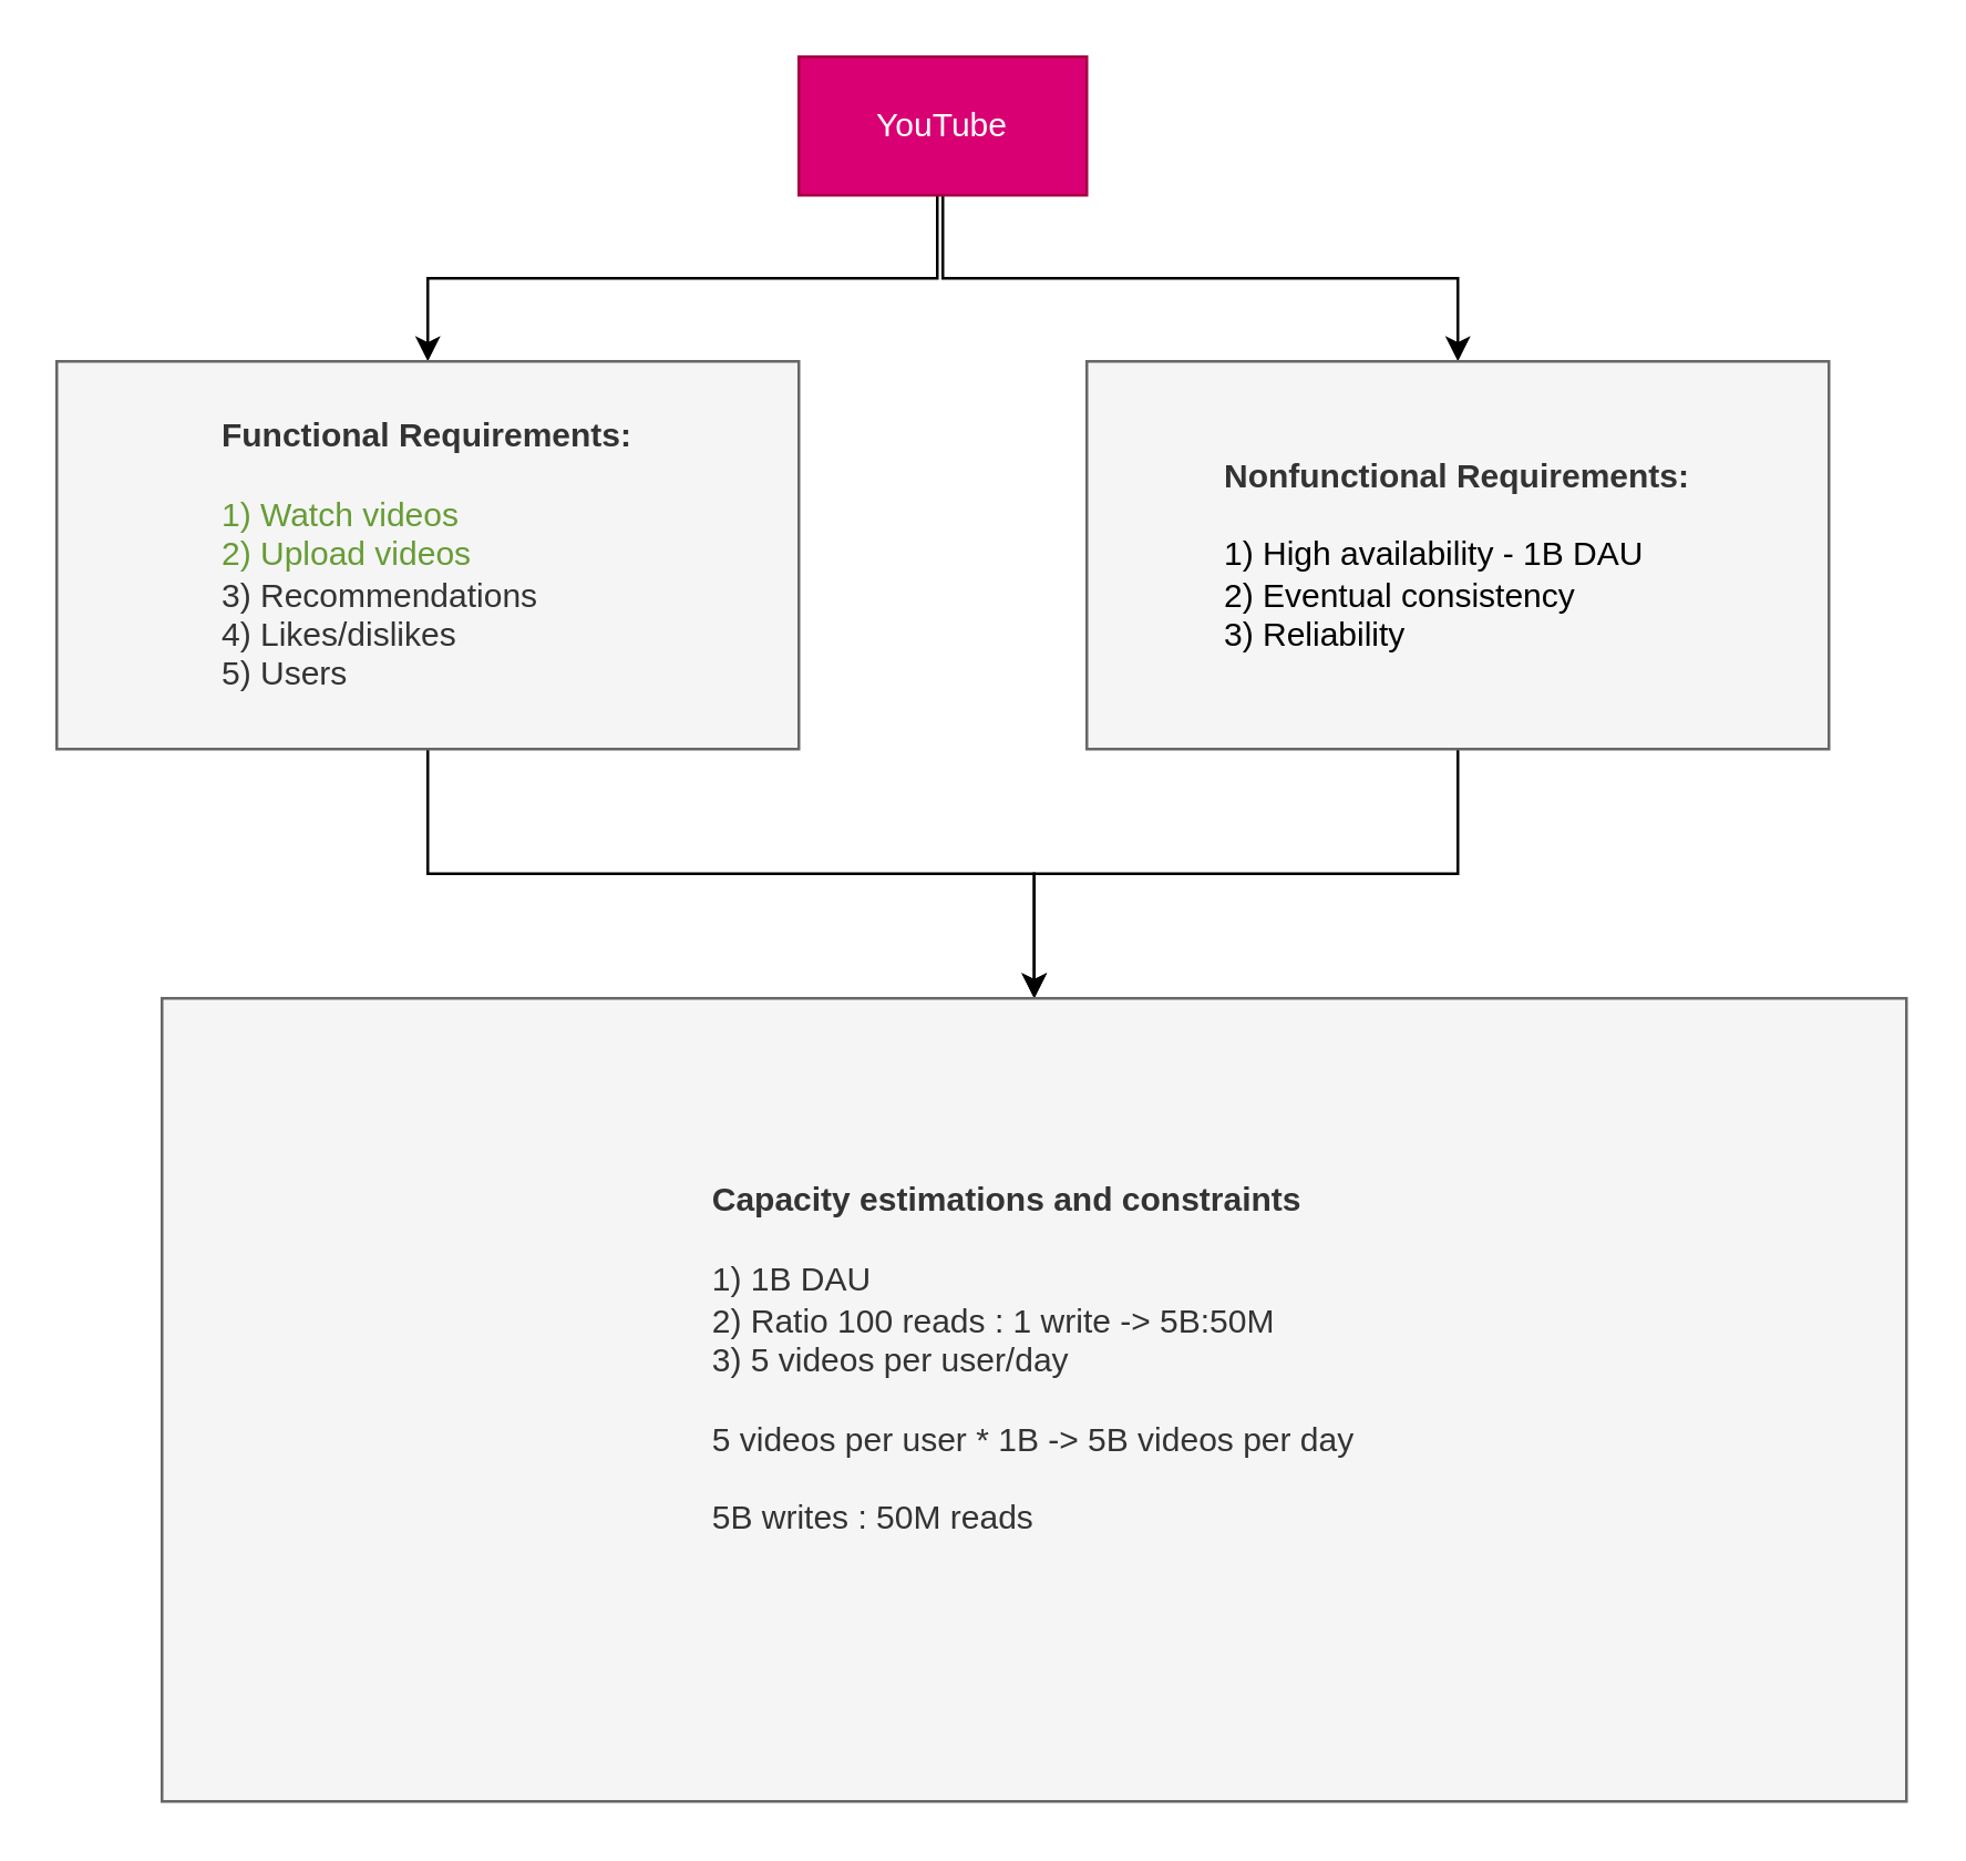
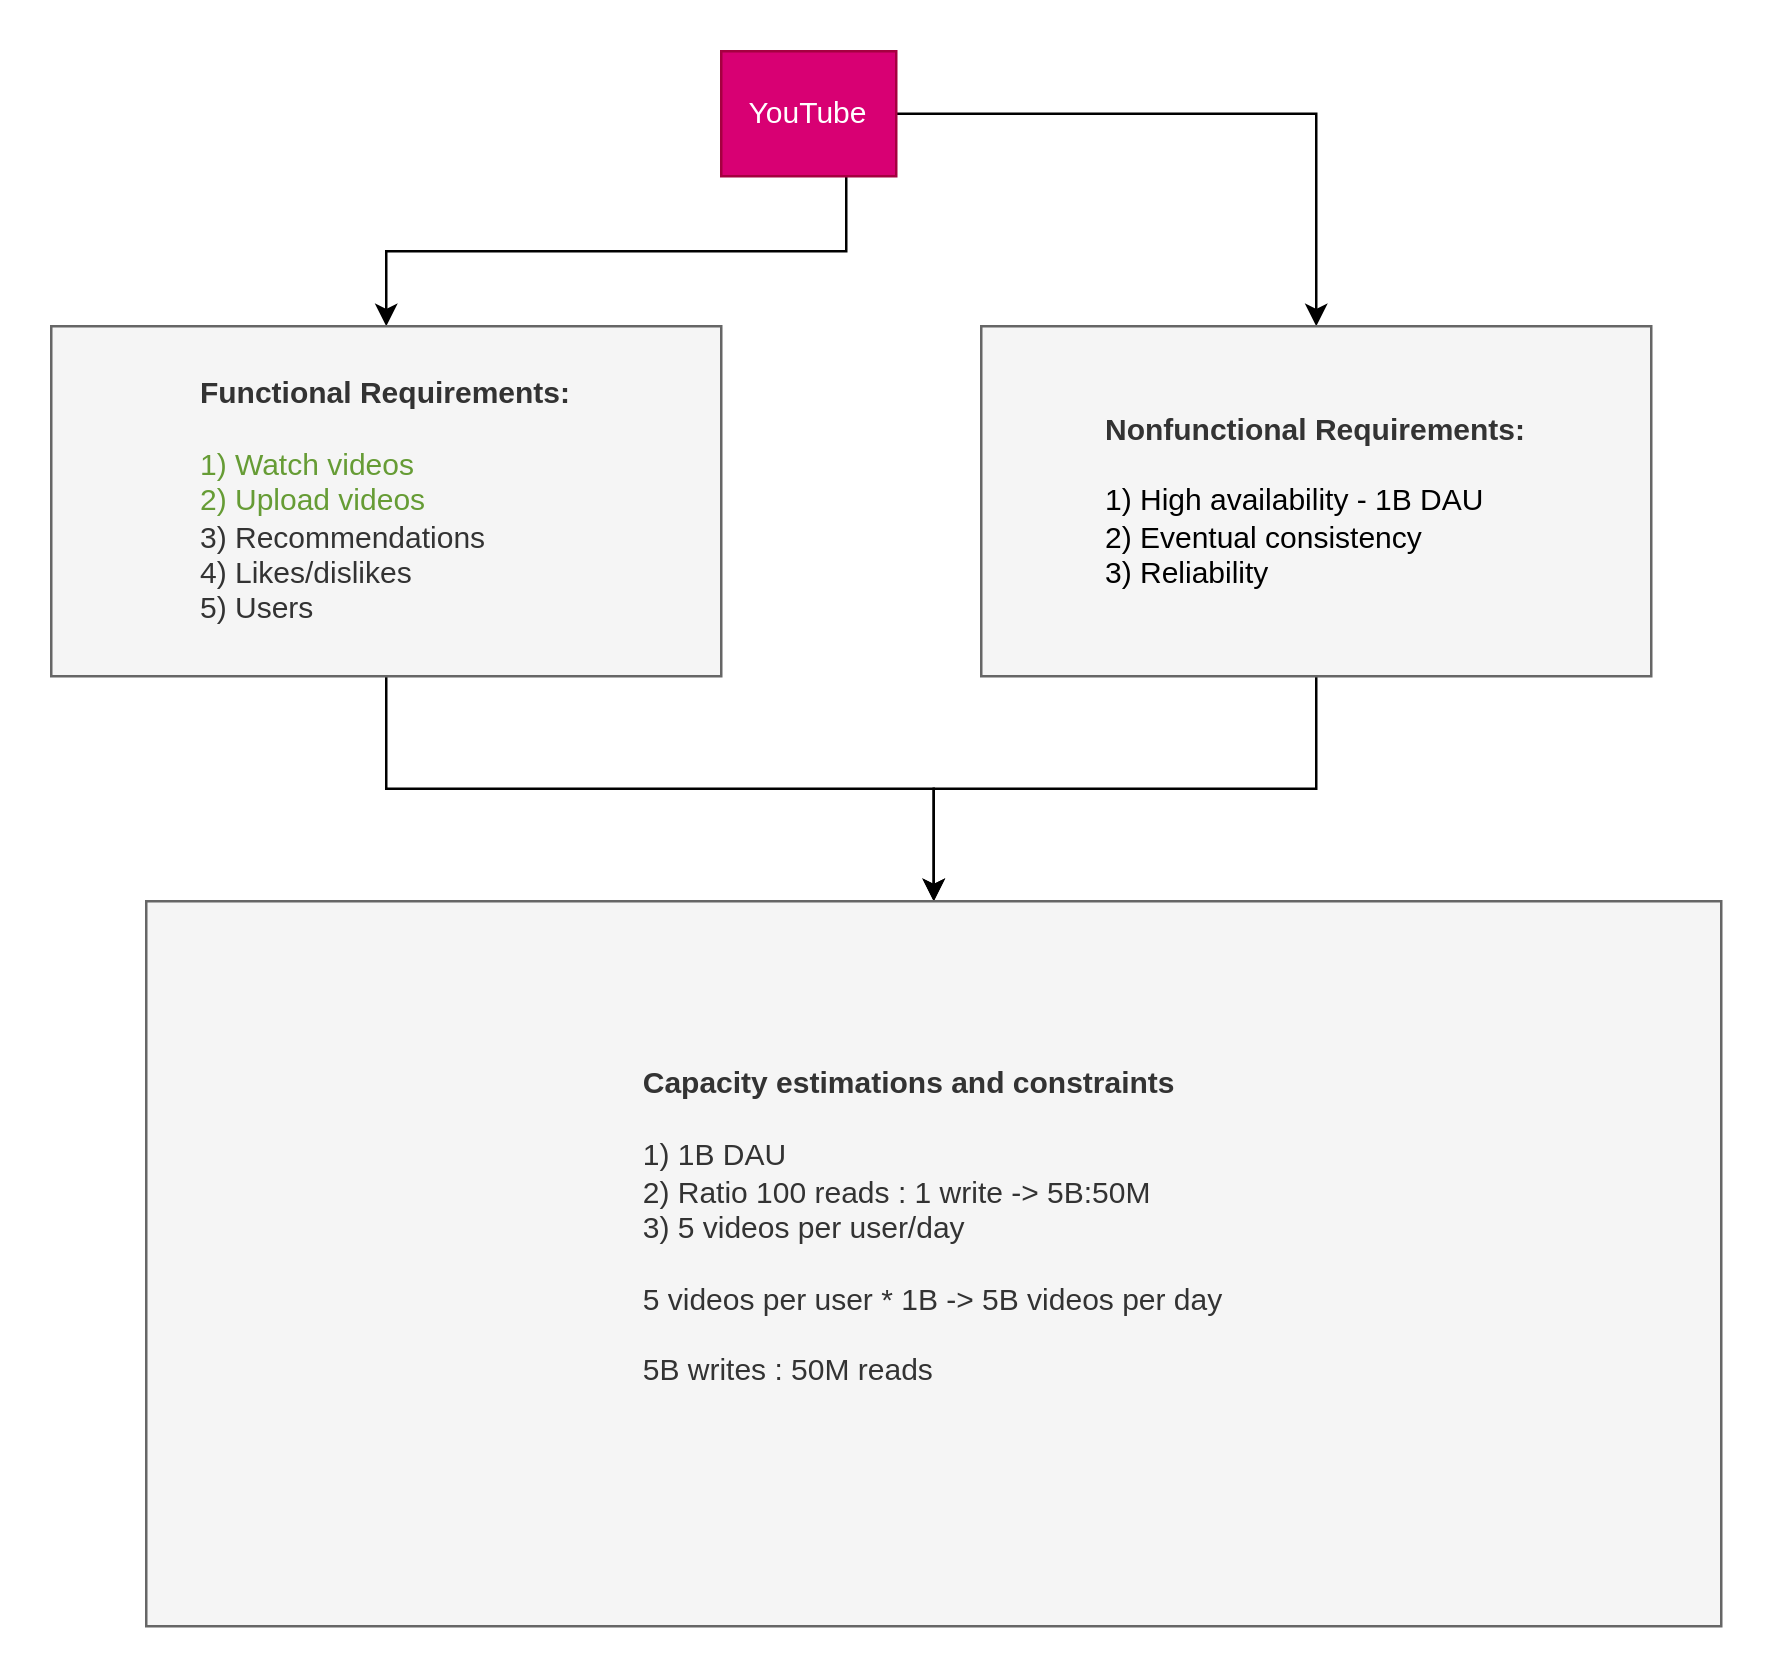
  <mxCell id="0" />
  <mxCell id="1" parent="0" />
  <mxCell id="2" style="edgeStyle=orthogonalEdgeStyle;rounded=0;orthogonalLoop=1;jettySize=auto;html=1;fontColor=#000000;" edge="1" parent="1" source="4" target="6"><mxGeometry relative="1" as="geometry"><Array as="points"><mxPoint x="338" y="100" /><mxPoint x="154" y="100" /></Array></mxGeometry></mxCell>
  <mxCell id="3" style="edgeStyle=orthogonalEdgeStyle;rounded=0;orthogonalLoop=1;jettySize=auto;html=1;fontColor=#000000;" edge="1" parent="1" source="4" target="8"><mxGeometry relative="1" as="geometry" /></mxCell>
- <mxCell id="4" value="YouTube" style="text;html=1;strokeColor=#A50040;fillColor=#d80073;align=center;verticalAlign=middle;whiteSpace=wrap;rounded=0;fontColor=#ffffff;" vertex="1" parent="1"><mxGeometry x="288" y="20" width="104" height="50" as="geometry" /></mxCell>
+ <mxCell id="4" value="YouTube" style="text;html=1;strokeColor=#A50040;fillColor=#d80073;align=center;verticalAlign=middle;whiteSpace=wrap;rounded=0;fontColor=#ffffff;" vertex="1" parent="1"><mxGeometry x="288" y="20" width="70" height="50" as="geometry" /></mxCell>
  <mxCell id="5" style="edgeStyle=orthogonalEdgeStyle;rounded=0;orthogonalLoop=1;jettySize=auto;html=1;fontColor=#000000;" edge="1" parent="1" source="6" target="9"><mxGeometry relative="1" as="geometry" /></mxCell>
  <mxCell id="6" value="&lt;div style=&quot;text-align: left;&quot;&gt;&lt;b&gt;Functional Requirements:&lt;/b&gt;&lt;/div&gt;&lt;div style=&quot;text-align: left;&quot;&gt;&lt;b&gt;&lt;br&gt;&lt;/b&gt;&lt;/div&gt;&lt;div style=&quot;text-align: left;&quot;&gt;&lt;font color=&quot;#669c35&quot;&gt;1) Watch videos&lt;/font&gt;&lt;/div&gt;&lt;div style=&quot;text-align: left;&quot;&gt;&lt;font color=&quot;#669c35&quot;&gt;2) Upload videos&lt;/font&gt;&lt;/div&gt;&lt;div style=&quot;text-align: left;&quot;&gt;3) Recommendations&lt;/div&gt;&lt;div style=&quot;text-align: left;&quot;&gt;4) Likes/dislikes&lt;/div&gt;&lt;div style=&quot;text-align: left;&quot;&gt;5) Users&amp;nbsp;&lt;/div&gt;" style="text;html=1;strokeColor=#666666;fillColor=#f5f5f5;align=center;verticalAlign=middle;whiteSpace=wrap;rounded=0;fontColor=#333333;" vertex="1" parent="1"><mxGeometry x="20" y="130" width="268" height="140" as="geometry" /></mxCell>
  <mxCell id="7" style="edgeStyle=orthogonalEdgeStyle;rounded=0;orthogonalLoop=1;jettySize=auto;html=1;fontColor=#000000;" edge="1" parent="1" source="8" target="9"><mxGeometry relative="1" as="geometry" /></mxCell>
  <mxCell id="8" value="&lt;div style=&quot;text-align: left;&quot;&gt;&lt;b&gt;Nonfunctional Requirements:&lt;/b&gt;&lt;/div&gt;&lt;div style=&quot;text-align: left;&quot;&gt;&lt;font color=&quot;#000000&quot;&gt;&lt;span style=&quot;caret-color: rgb(102, 156, 53);&quot;&gt;&lt;br&gt;&lt;/span&gt;&lt;/font&gt;&lt;/div&gt;&lt;div style=&quot;text-align: left;&quot;&gt;&lt;font color=&quot;#000000&quot;&gt;&lt;span style=&quot;caret-color: rgb(102, 156, 53);&quot;&gt;1) High&amp;nbsp;availability - 1B DAU&lt;/span&gt;&lt;/font&gt;&lt;/div&gt;&lt;div style=&quot;text-align: left;&quot;&gt;&lt;font color=&quot;#000000&quot;&gt;&lt;span style=&quot;caret-color: rgb(102, 156, 53);&quot;&gt;2) Eventual consistency&lt;/span&gt;&lt;/font&gt;&lt;/div&gt;&lt;div style=&quot;text-align: left;&quot;&gt;&lt;font color=&quot;#000000&quot;&gt;&lt;span style=&quot;caret-color: rgb(102, 156, 53);&quot;&gt;3) Reliability&amp;nbsp;&lt;/span&gt;&lt;/font&gt;&lt;/div&gt;" style="text;html=1;strokeColor=#666666;fillColor=#f5f5f5;align=center;verticalAlign=middle;whiteSpace=wrap;rounded=0;fontColor=#333333;" vertex="1" parent="1"><mxGeometry x="392" y="130" width="268" height="140" as="geometry" /></mxCell>
  <mxCell id="9" value="&lt;div style=&quot;text-align: left;&quot;&gt;&lt;b&gt;Capacity estimations and constraints&lt;br&gt;&lt;/b&gt;&lt;/div&gt;&lt;div style=&quot;text-align: left;&quot;&gt;&lt;br&gt;&lt;/div&gt;&lt;div style=&quot;text-align: left;&quot;&gt;1) 1B DAU&lt;/div&gt;&lt;div style=&quot;text-align: left;&quot;&gt;2) Ratio 100 reads : 1 write -&amp;gt; 5B:50M&lt;/div&gt;&lt;div style=&quot;text-align: left;&quot;&gt;3) 5 videos per user/day&lt;/div&gt;&lt;div style=&quot;text-align: left;&quot;&gt;&lt;br&gt;&lt;/div&gt;&lt;div style=&quot;text-align: left;&quot;&gt;5 videos per user * 1B -&amp;gt; 5B videos per day&lt;/div&gt;&lt;div style=&quot;text-align: left;&quot;&gt;&lt;br&gt;&lt;/div&gt;&lt;div style=&quot;text-align: left;&quot;&gt;5B writes : 50M reads&lt;/div&gt;&lt;div style=&quot;text-align: left;&quot;&gt;&lt;br&gt;&lt;/div&gt;&lt;div style=&quot;text-align: left;&quot;&gt;&lt;br&gt;&lt;/div&gt;" style="text;html=1;strokeColor=#666666;fillColor=#f5f5f5;align=center;verticalAlign=middle;whiteSpace=wrap;rounded=0;fontColor=#333333;" vertex="1" parent="1"><mxGeometry x="58" y="360" width="630" height="290" as="geometry" /></mxCell>
